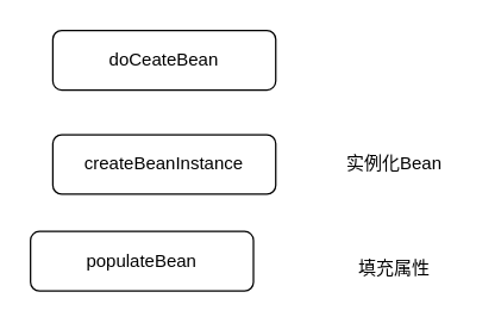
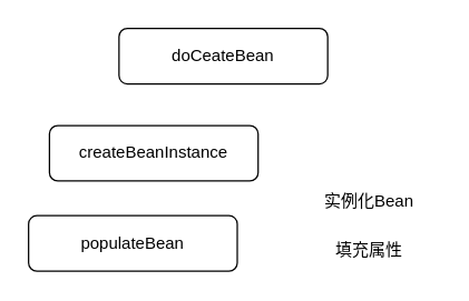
  <mxCell id="0" />
  <mxCell id="1" parent="0" />
- <mxCell id="2" value="doCeateBean" style="rounded=1;whiteSpace=wrap;html=1;" vertex="1" parent="1"><mxGeometry x="35" y="20" width="150" height="40" as="geometry" /></mxCell>
+ <mxCell id="2" value="doCeateBean" style="rounded=1;whiteSpace=wrap;html=1;" vertex="1" parent="1"><mxGeometry x="85" y="20" width="150" height="40" as="geometry" /></mxCell>
  <mxCell id="3" value="createBeanInstance" style="rounded=1;whiteSpace=wrap;html=1;" vertex="1" parent="1"><mxGeometry x="35" y="90" width="150" height="40" as="geometry" /></mxCell>
- <mxCell id="4" value="实例化Bean" style="text;html=1;strokeColor=none;fillColor=none;align=center;verticalAlign=middle;whiteSpace=wrap;rounded=0;" vertex="1" parent="1"><mxGeometry x="215" y="100" width="100" height="20" as="geometry" /></mxCell>
+ <mxCell id="4" value="实例化Bean" style="text;html=1;strokeColor=none;fillColor=none;align=center;verticalAlign=middle;whiteSpace=wrap;rounded=0;" vertex="1" parent="1"><mxGeometry x="215" y="135" width="100" height="20" as="geometry" /></mxCell>
  <mxCell id="5" value="populateBean" style="rounded=1;whiteSpace=wrap;html=1;" vertex="1" parent="1"><mxGeometry x="20" y="155" width="150" height="40" as="geometry" /></mxCell>
  <mxCell id="6" value="填充属性" style="text;html=1;strokeColor=none;fillColor=none;align=center;verticalAlign=middle;whiteSpace=wrap;rounded=0;" vertex="1" parent="1"><mxGeometry x="215" y="170" width="100" height="20" as="geometry" /></mxCell>
